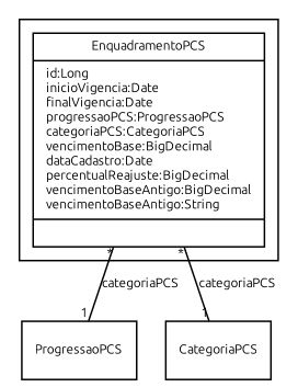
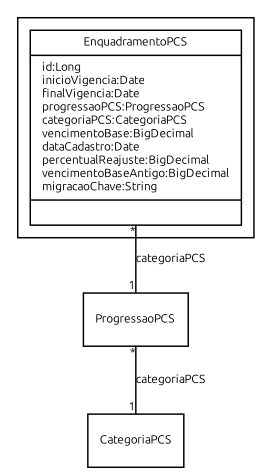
  digraph {
    fontname=Ubuntu
    fontsize=8
    node [fontname=Ubuntu fontsize=8 shape=record]
    edge [arrowhead=none fontname=Ubuntu fontsize=8 headlabel=1 taillabel="*"]
-   n1 [label="{EnquadramentoPCS|id:Long\linicioVigencia:Date\lfinalVigencia:Date\lprogressaoPCS:ProgressaoPCS\lcategoriaPCS:CategoriaPCS\lvencimentoBase:BigDecimal\ldataCadastro:Date\lpercentualReajuste:BigDecimal\lvencimentoBaseAntigo:BigDecimal\lvencimentoBaseAntigo:String\l|\l}"]
+   n1 [label="{EnquadramentoPCS|id:Long\linicioVigencia:Date\lfinalVigencia:Date\lprogressaoPCS:ProgressaoPCS\lcategoriaPCS:CategoriaPCS\lvencimentoBase:BigDecimal\ldataCadastro:Date\lpercentualReajuste:BigDecimal\lvencimentoBaseAntigo:BigDecimal\lmigracaoChave:String\l|\l}"]
    ProgressaoPCS
    CategoriaPCS
    subgraph cluster_1 {
      n1
    }
    n1 -> ProgressaoPCS [label=categoriaPCS]
-   n1 -> CategoriaPCS [label=categoriaPCS]
+   ProgressaoPCS -> CategoriaPCS [label=categoriaPCS]
  }
